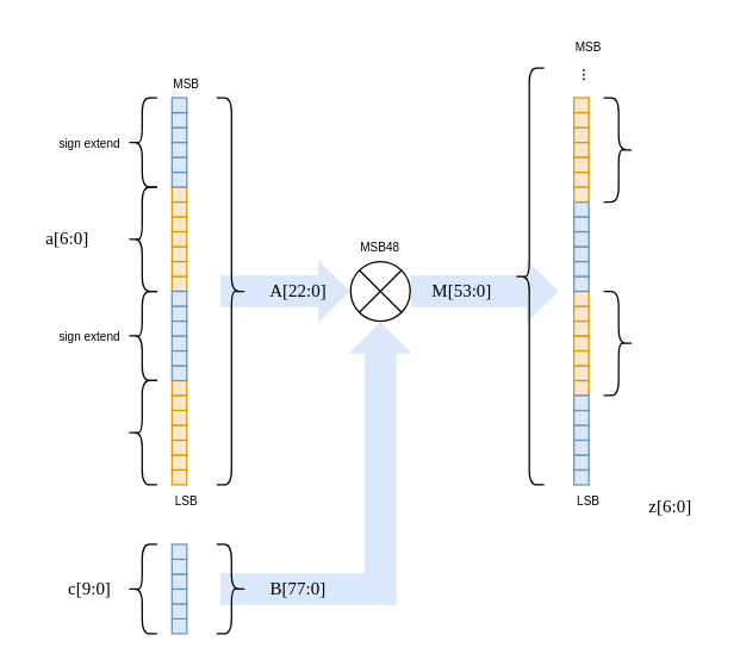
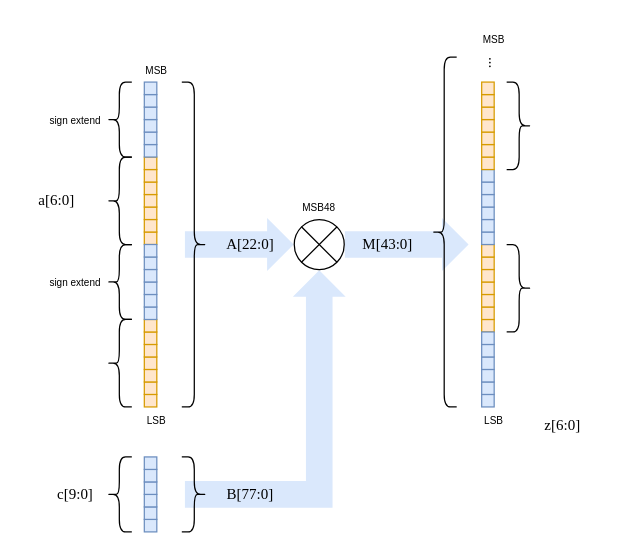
  <mxCell id="0" />
  <mxCell id="1" parent="0" />
  <mxCell id="2" value="" style="shape=flexArrow;endArrow=classic;html=1;rounded=0;fillColor=#dae8fc;strokeColor=none;width=21.277;endSize=6.745;" edge="1" parent="1"><mxGeometry width="50" height="50" relative="1" as="geometry"><mxPoint x="275" y="195" as="sourcePoint" /><mxPoint x="375" y="195" as="targetPoint" /></mxGeometry></mxCell>
  <mxCell id="3" value="" style="shape=flexArrow;endArrow=classic;html=1;rounded=0;exitX=0.9;exitY=0.5;exitDx=0;exitDy=0;exitPerimeter=0;fillColor=#dae8fc;strokeColor=none;width=21.277;endSize=6.745;entryX=0.5;entryY=1;entryDx=0;entryDy=0;entryPerimeter=0;" edge="1" parent="1" source="52" target="5"><mxGeometry width="50" height="50" relative="1" as="geometry"><mxPoint x="187" y="375" as="sourcePoint" /><mxPoint x="275" y="375" as="targetPoint" /><Array as="points"><mxPoint x="255" y="395" /></Array></mxGeometry></mxCell>
  <mxCell id="4" value="" style="shape=flexArrow;endArrow=classic;html=1;rounded=0;exitX=0.9;exitY=0.5;exitDx=0;exitDy=0;exitPerimeter=0;fillColor=#dae8fc;strokeColor=none;width=21.277;endSize=6.745;" edge="1" parent="1" source="41" target="5"><mxGeometry width="50" height="50" relative="1" as="geometry"><mxPoint x="315" y="265" as="sourcePoint" /><mxPoint x="365" y="215" as="targetPoint" /></mxGeometry></mxCell>
  <mxCell id="5" value="" style="verticalLabelPosition=bottom;shadow=0;dashed=0;align=center;html=1;verticalAlign=top;shape=mxgraph.electrical.abstract.multiplier;" vertex="1" parent="1"><mxGeometry x="235" y="175" width="40" height="40" as="geometry" /></mxCell>
  <mxCell id="6" value="" style="rounded=0;whiteSpace=wrap;html=1;fillColor=#ffe6cc;strokeColor=#d79b00;" vertex="1" parent="1"><mxGeometry x="115" y="185" width="10" height="10" as="geometry" /></mxCell>
  <mxCell id="7" value="" style="rounded=0;whiteSpace=wrap;html=1;fillColor=#ffe6cc;strokeColor=#d79b00;" vertex="1" parent="1"><mxGeometry x="115" y="175" width="10" height="10" as="geometry" /></mxCell>
  <mxCell id="8" value="" style="rounded=0;whiteSpace=wrap;html=1;fillColor=#ffe6cc;strokeColor=#d79b00;" vertex="1" parent="1"><mxGeometry x="115" y="165" width="10" height="10" as="geometry" /></mxCell>
  <mxCell id="9" value="" style="rounded=0;whiteSpace=wrap;html=1;fillColor=#ffe6cc;strokeColor=#d79b00;" vertex="1" parent="1"><mxGeometry x="115" y="155" width="10" height="10" as="geometry" /></mxCell>
  <mxCell id="10" value="" style="rounded=0;whiteSpace=wrap;html=1;fillColor=#ffe6cc;strokeColor=#d79b00;" vertex="1" parent="1"><mxGeometry x="115" y="145" width="10" height="10" as="geometry" /></mxCell>
  <mxCell id="11" value="" style="rounded=0;whiteSpace=wrap;html=1;fillColor=#ffe6cc;strokeColor=#d79b00;" vertex="1" parent="1"><mxGeometry x="115" y="135" width="10" height="10" as="geometry" /></mxCell>
  <mxCell id="12" value="" style="rounded=0;whiteSpace=wrap;html=1;fillColor=#ffe6cc;strokeColor=#d79b00;" vertex="1" parent="1"><mxGeometry x="115" y="125" width="10" height="10" as="geometry" /></mxCell>
  <mxCell id="13" value="" style="rounded=0;whiteSpace=wrap;html=1;fillColor=#ffe6cc;strokeColor=#d79b00;" vertex="1" parent="1"><mxGeometry x="115" y="315" width="10" height="10" as="geometry" /></mxCell>
  <mxCell id="14" value="" style="rounded=0;whiteSpace=wrap;html=1;fillColor=#ffe6cc;strokeColor=#d79b00;" vertex="1" parent="1"><mxGeometry x="115" y="305" width="10" height="10" as="geometry" /></mxCell>
  <mxCell id="15" value="" style="rounded=0;whiteSpace=wrap;html=1;fillColor=#ffe6cc;strokeColor=#d79b00;" vertex="1" parent="1"><mxGeometry x="115" y="295" width="10" height="10" as="geometry" /></mxCell>
  <mxCell id="16" value="" style="rounded=0;whiteSpace=wrap;html=1;fillColor=#ffe6cc;strokeColor=#d79b00;" vertex="1" parent="1"><mxGeometry x="115" y="285" width="10" height="10" as="geometry" /></mxCell>
  <mxCell id="17" value="" style="rounded=0;whiteSpace=wrap;html=1;fillColor=#ffe6cc;strokeColor=#d79b00;" vertex="1" parent="1"><mxGeometry x="115" y="275" width="10" height="10" as="geometry" /></mxCell>
  <mxCell id="18" value="" style="rounded=0;whiteSpace=wrap;html=1;fillColor=#ffe6cc;strokeColor=#d79b00;" vertex="1" parent="1"><mxGeometry x="115" y="265" width="10" height="10" as="geometry" /></mxCell>
  <mxCell id="19" value="" style="rounded=0;whiteSpace=wrap;html=1;fillColor=#ffe6cc;strokeColor=#d79b00;" vertex="1" parent="1"><mxGeometry x="115" y="255" width="10" height="10" as="geometry" /></mxCell>
  <mxCell id="20" value="" style="rounded=0;whiteSpace=wrap;html=1;fillColor=#dae8fc;strokeColor=#6c8ebf;" vertex="1" parent="1"><mxGeometry x="115" y="245" width="10" height="10" as="geometry" /></mxCell>
  <mxCell id="21" value="" style="rounded=0;whiteSpace=wrap;html=1;fillColor=#dae8fc;strokeColor=#6c8ebf;" vertex="1" parent="1"><mxGeometry x="115" y="235" width="10" height="10" as="geometry" /></mxCell>
  <mxCell id="22" value="" style="rounded=0;whiteSpace=wrap;html=1;fillColor=#dae8fc;strokeColor=#6c8ebf;" vertex="1" parent="1"><mxGeometry x="115" y="225" width="10" height="10" as="geometry" /></mxCell>
  <mxCell id="23" value="" style="rounded=0;whiteSpace=wrap;html=1;fillColor=#dae8fc;strokeColor=#6c8ebf;" vertex="1" parent="1"><mxGeometry x="115" y="215" width="10" height="10" as="geometry" /></mxCell>
  <mxCell id="24" value="" style="rounded=0;whiteSpace=wrap;html=1;fillColor=#dae8fc;strokeColor=#6c8ebf;" vertex="1" parent="1"><mxGeometry x="115" y="205" width="10" height="10" as="geometry" /></mxCell>
  <mxCell id="25" value="" style="rounded=0;whiteSpace=wrap;html=1;fillColor=#dae8fc;strokeColor=#6c8ebf;" vertex="1" parent="1"><mxGeometry x="115" y="195" width="10" height="10" as="geometry" /></mxCell>
  <mxCell id="26" value="" style="rounded=0;whiteSpace=wrap;html=1;fillColor=#dae8fc;strokeColor=#6c8ebf;" vertex="1" parent="1"><mxGeometry x="115" y="115" width="10" height="10" as="geometry" /></mxCell>
  <mxCell id="27" value="" style="rounded=0;whiteSpace=wrap;html=1;fillColor=#dae8fc;strokeColor=#6c8ebf;" vertex="1" parent="1"><mxGeometry x="115" y="105" width="10" height="10" as="geometry" /></mxCell>
  <mxCell id="28" value="" style="rounded=0;whiteSpace=wrap;html=1;fillColor=#dae8fc;strokeColor=#6c8ebf;" vertex="1" parent="1"><mxGeometry x="115" y="95" width="10" height="10" as="geometry" /></mxCell>
  <mxCell id="29" value="" style="rounded=0;whiteSpace=wrap;html=1;fillColor=#dae8fc;strokeColor=#6c8ebf;" vertex="1" parent="1"><mxGeometry x="115" y="85" width="10" height="10" as="geometry" /></mxCell>
  <mxCell id="30" value="" style="rounded=0;whiteSpace=wrap;html=1;fillColor=#dae8fc;strokeColor=#6c8ebf;" vertex="1" parent="1"><mxGeometry x="115" y="75" width="10" height="10" as="geometry" /></mxCell>
  <mxCell id="31" value="" style="rounded=0;whiteSpace=wrap;html=1;fillColor=#dae8fc;strokeColor=#6c8ebf;" vertex="1" parent="1"><mxGeometry x="115" y="65" width="10" height="10" as="geometry" /></mxCell>
  <mxCell id="32" value="&lt;font face=&quot;Lucida Console&quot;&gt;a[6:0]&lt;/font&gt;" style="text;html=1;align=center;verticalAlign=middle;whiteSpace=wrap;rounded=0;" vertex="1" parent="1"><mxGeometry x="20" y="145" width="50" height="30" as="geometry" /></mxCell>
  <mxCell id="33" value="" style="shape=curlyBracket;whiteSpace=wrap;html=1;rounded=1;flipH=1;fontFamily=Courier New;direction=west;" vertex="1" parent="1"><mxGeometry x="85" y="255" width="20" height="70" as="geometry" /></mxCell>
  <mxCell id="34" value="" style="shape=curlyBracket;whiteSpace=wrap;html=1;rounded=1;flipH=1;fontFamily=Courier New;direction=west;" vertex="1" parent="1"><mxGeometry x="85" y="125" width="20" height="70" as="geometry" /></mxCell>
  <mxCell id="35" value="" style="shape=curlyBracket;whiteSpace=wrap;html=1;rounded=1;flipH=1;fontFamily=Courier New;direction=west;" vertex="1" parent="1"><mxGeometry x="85" y="195" width="20" height="60" as="geometry" /></mxCell>
  <mxCell id="36" value="&lt;font face=&quot;Helvetica&quot; style=&quot;font-size: 8px;&quot;&gt;sign extend&lt;/font&gt;" style="text;html=1;align=center;verticalAlign=middle;whiteSpace=wrap;rounded=0;" vertex="1" parent="1"><mxGeometry x="35" y="210" width="50" height="30" as="geometry" /></mxCell>
  <mxCell id="37" value="" style="shape=curlyBracket;whiteSpace=wrap;html=1;rounded=1;flipH=1;fontFamily=Courier New;direction=west;" vertex="1" parent="1"><mxGeometry x="85" y="65" width="20" height="60" as="geometry" /></mxCell>
  <mxCell id="38" value="&lt;font face=&quot;Helvetica&quot; style=&quot;font-size: 8px;&quot;&gt;sign extend&lt;/font&gt;" style="text;html=1;align=center;verticalAlign=middle;whiteSpace=wrap;rounded=0;" vertex="1" parent="1"><mxGeometry x="35" y="80" width="50" height="30" as="geometry" /></mxCell>
  <mxCell id="39" value="&lt;font face=&quot;Helvetica&quot; style=&quot;font-size: 8px;&quot;&gt;MSB&lt;/font&gt;" style="text;html=1;align=center;verticalAlign=middle;whiteSpace=wrap;rounded=0;" vertex="1" parent="1"><mxGeometry x="115" y="45" width="20" height="20" as="geometry" /></mxCell>
  <mxCell id="40" value="&lt;font face=&quot;Helvetica&quot; style=&quot;font-size: 8px;&quot;&gt;LSB&lt;/font&gt;" style="text;html=1;align=center;verticalAlign=middle;whiteSpace=wrap;rounded=0;" vertex="1" parent="1"><mxGeometry x="115" y="325" width="20" height="20" as="geometry" /></mxCell>
  <mxCell id="41" value="" style="shape=curlyBracket;whiteSpace=wrap;html=1;rounded=1;flipH=1;fontFamily=Courier New;" vertex="1" parent="1"><mxGeometry x="145" y="65" width="20" height="260" as="geometry" /></mxCell>
  <mxCell id="42" value="&lt;font face=&quot;Lucida Console&quot;&gt;A[22:0]&lt;/font&gt;" style="text;html=1;align=center;verticalAlign=middle;whiteSpace=wrap;rounded=0;" vertex="1" parent="1"><mxGeometry x="165" y="185" width="70" height="20" as="geometry" /></mxCell>
  <mxCell id="43" value="&lt;font face=&quot;Lucida Console&quot;&gt;B[77:0]&lt;/font&gt;" style="text;html=1;align=center;verticalAlign=middle;whiteSpace=wrap;rounded=0;" vertex="1" parent="1"><mxGeometry x="165" y="385" width="70" height="20" as="geometry" /></mxCell>
  <mxCell id="44" value="" style="rounded=0;whiteSpace=wrap;html=1;fillColor=#dae8fc;strokeColor=#6c8ebf;" vertex="1" parent="1"><mxGeometry x="115" y="415" width="10" height="10" as="geometry" /></mxCell>
  <mxCell id="45" value="" style="rounded=0;whiteSpace=wrap;html=1;fillColor=#dae8fc;strokeColor=#6c8ebf;" vertex="1" parent="1"><mxGeometry x="115" y="405" width="10" height="10" as="geometry" /></mxCell>
  <mxCell id="46" value="" style="rounded=0;whiteSpace=wrap;html=1;fillColor=#dae8fc;strokeColor=#6c8ebf;" vertex="1" parent="1"><mxGeometry x="115" y="395" width="10" height="10" as="geometry" /></mxCell>
  <mxCell id="47" value="" style="rounded=0;whiteSpace=wrap;html=1;fillColor=#dae8fc;strokeColor=#6c8ebf;" vertex="1" parent="1"><mxGeometry x="115" y="385" width="10" height="10" as="geometry" /></mxCell>
  <mxCell id="48" value="" style="rounded=0;whiteSpace=wrap;html=1;fillColor=#dae8fc;strokeColor=#6c8ebf;" vertex="1" parent="1"><mxGeometry x="115" y="375" width="10" height="10" as="geometry" /></mxCell>
  <mxCell id="49" value="" style="rounded=0;whiteSpace=wrap;html=1;fillColor=#dae8fc;strokeColor=#6c8ebf;" vertex="1" parent="1"><mxGeometry x="115" y="365" width="10" height="10" as="geometry" /></mxCell>
  <mxCell id="50" value="&lt;font face=&quot;Lucida Console&quot;&gt;c[9:0]&lt;/font&gt;" style="text;html=1;align=center;verticalAlign=middle;whiteSpace=wrap;rounded=0;" vertex="1" parent="1"><mxGeometry x="35" y="380" width="50" height="30" as="geometry" /></mxCell>
  <mxCell id="51" value="" style="shape=curlyBracket;whiteSpace=wrap;html=1;rounded=1;flipH=1;fontFamily=Courier New;direction=west;" vertex="1" parent="1"><mxGeometry x="85" y="365" width="20" height="60" as="geometry" /></mxCell>
  <mxCell id="52" value="" style="shape=curlyBracket;whiteSpace=wrap;html=1;rounded=1;flipH=1;fontFamily=Courier New;direction=east;" vertex="1" parent="1"><mxGeometry x="145" y="365" width="20" height="60" as="geometry" /></mxCell>
  <mxCell id="53" value="" style="rounded=0;whiteSpace=wrap;html=1;fillColor=#ffe6cc;strokeColor=#d79b00;" vertex="1" parent="1"><mxGeometry x="385" y="255" width="10" height="10" as="geometry" /></mxCell>
  <mxCell id="54" value="" style="rounded=0;whiteSpace=wrap;html=1;fillColor=#ffe6cc;strokeColor=#d79b00;" vertex="1" parent="1"><mxGeometry x="385" y="245" width="10" height="10" as="geometry" /></mxCell>
  <mxCell id="55" value="" style="rounded=0;whiteSpace=wrap;html=1;fillColor=#ffe6cc;strokeColor=#d79b00;" vertex="1" parent="1"><mxGeometry x="385" y="235" width="10" height="10" as="geometry" /></mxCell>
  <mxCell id="56" value="" style="rounded=0;whiteSpace=wrap;html=1;fillColor=#ffe6cc;strokeColor=#d79b00;" vertex="1" parent="1"><mxGeometry x="385" y="225" width="10" height="10" as="geometry" /></mxCell>
  <mxCell id="57" value="" style="rounded=0;whiteSpace=wrap;html=1;fillColor=#ffe6cc;strokeColor=#d79b00;" vertex="1" parent="1"><mxGeometry x="385" y="215" width="10" height="10" as="geometry" /></mxCell>
  <mxCell id="58" value="" style="rounded=0;whiteSpace=wrap;html=1;fillColor=#ffe6cc;strokeColor=#d79b00;" vertex="1" parent="1"><mxGeometry x="385" y="205" width="10" height="10" as="geometry" /></mxCell>
  <mxCell id="59" value="" style="rounded=0;whiteSpace=wrap;html=1;fillColor=#ffe6cc;strokeColor=#d79b00;" vertex="1" parent="1"><mxGeometry x="385" y="195" width="10" height="10" as="geometry" /></mxCell>
  <mxCell id="60" value="" style="rounded=0;whiteSpace=wrap;html=1;fillColor=#dae8fc;strokeColor=#6c8ebf;" vertex="1" parent="1"><mxGeometry x="385" y="315" width="10" height="10" as="geometry" /></mxCell>
  <mxCell id="61" value="" style="rounded=0;whiteSpace=wrap;html=1;fillColor=#dae8fc;strokeColor=#6c8ebf;" vertex="1" parent="1"><mxGeometry x="385" y="305" width="10" height="10" as="geometry" /></mxCell>
  <mxCell id="62" value="" style="rounded=0;whiteSpace=wrap;html=1;fillColor=#dae8fc;strokeColor=#6c8ebf;" vertex="1" parent="1"><mxGeometry x="385" y="295" width="10" height="10" as="geometry" /></mxCell>
  <mxCell id="63" value="" style="rounded=0;whiteSpace=wrap;html=1;fillColor=#dae8fc;strokeColor=#6c8ebf;" vertex="1" parent="1"><mxGeometry x="385" y="285" width="10" height="10" as="geometry" /></mxCell>
  <mxCell id="64" value="" style="rounded=0;whiteSpace=wrap;html=1;fillColor=#dae8fc;strokeColor=#6c8ebf;" vertex="1" parent="1"><mxGeometry x="385" y="275" width="10" height="10" as="geometry" /></mxCell>
  <mxCell id="65" value="" style="rounded=0;whiteSpace=wrap;html=1;fillColor=#dae8fc;strokeColor=#6c8ebf;" vertex="1" parent="1"><mxGeometry x="385" y="265" width="10" height="10" as="geometry" /></mxCell>
  <mxCell id="66" value="" style="rounded=0;whiteSpace=wrap;html=1;fillColor=#dae8fc;strokeColor=#6c8ebf;" vertex="1" parent="1"><mxGeometry x="385" y="185" width="10" height="10" as="geometry" /></mxCell>
  <mxCell id="67" value="" style="rounded=0;whiteSpace=wrap;html=1;fillColor=#dae8fc;strokeColor=#6c8ebf;" vertex="1" parent="1"><mxGeometry x="385" y="175" width="10" height="10" as="geometry" /></mxCell>
  <mxCell id="68" value="" style="rounded=0;whiteSpace=wrap;html=1;fillColor=#dae8fc;strokeColor=#6c8ebf;" vertex="1" parent="1"><mxGeometry x="385" y="165" width="10" height="10" as="geometry" /></mxCell>
  <mxCell id="69" value="" style="rounded=0;whiteSpace=wrap;html=1;fillColor=#dae8fc;strokeColor=#6c8ebf;" vertex="1" parent="1"><mxGeometry x="385" y="155" width="10" height="10" as="geometry" /></mxCell>
  <mxCell id="70" value="" style="rounded=0;whiteSpace=wrap;html=1;fillColor=#dae8fc;strokeColor=#6c8ebf;" vertex="1" parent="1"><mxGeometry x="385" y="145" width="10" height="10" as="geometry" /></mxCell>
  <mxCell id="71" value="" style="rounded=0;whiteSpace=wrap;html=1;fillColor=#dae8fc;strokeColor=#6c8ebf;" vertex="1" parent="1"><mxGeometry x="385" y="135" width="10" height="10" as="geometry" /></mxCell>
  <mxCell id="72" value="" style="rounded=0;whiteSpace=wrap;html=1;fillColor=#ffe6cc;strokeColor=#d79b00;" vertex="1" parent="1"><mxGeometry x="385" y="125" width="10" height="10" as="geometry" /></mxCell>
  <mxCell id="73" value="" style="rounded=0;whiteSpace=wrap;html=1;fillColor=#ffe6cc;strokeColor=#d79b00;" vertex="1" parent="1"><mxGeometry x="385" y="115" width="10" height="10" as="geometry" /></mxCell>
  <mxCell id="74" value="" style="rounded=0;whiteSpace=wrap;html=1;fillColor=#ffe6cc;strokeColor=#d79b00;" vertex="1" parent="1"><mxGeometry x="385" y="105" width="10" height="10" as="geometry" /></mxCell>
  <mxCell id="75" value="" style="rounded=0;whiteSpace=wrap;html=1;fillColor=#ffe6cc;strokeColor=#d79b00;" vertex="1" parent="1"><mxGeometry x="385" y="95" width="10" height="10" as="geometry" /></mxCell>
  <mxCell id="76" value="" style="rounded=0;whiteSpace=wrap;html=1;fillColor=#ffe6cc;strokeColor=#d79b00;" vertex="1" parent="1"><mxGeometry x="385" y="85" width="10" height="10" as="geometry" /></mxCell>
  <mxCell id="77" value="" style="rounded=0;whiteSpace=wrap;html=1;fillColor=#ffe6cc;strokeColor=#d79b00;" vertex="1" parent="1"><mxGeometry x="385" y="75" width="10" height="10" as="geometry" /></mxCell>
  <mxCell id="78" value="" style="rounded=0;whiteSpace=wrap;html=1;fillColor=#ffe6cc;strokeColor=#d79b00;" vertex="1" parent="1"><mxGeometry x="385" y="65" width="10" height="10" as="geometry" /></mxCell>
- <mxCell id="79" value="&lt;font face=&quot;Lucida Console&quot;&gt;M[53:0]&lt;/font&gt;" style="text;html=1;align=center;verticalAlign=middle;whiteSpace=wrap;rounded=0;" vertex="1" parent="1"><mxGeometry x="275" y="185" width="70" height="20" as="geometry" /></mxCell>
+ <mxCell id="79" value="&lt;font face=&quot;Lucida Console&quot;&gt;M[43:0]&lt;/font&gt;" style="text;html=1;align=center;verticalAlign=middle;whiteSpace=wrap;rounded=0;" vertex="1" parent="1"><mxGeometry x="275" y="185" width="70" height="20" as="geometry" /></mxCell>
  <mxCell id="80" value="" style="shape=curlyBracket;whiteSpace=wrap;html=1;rounded=1;flipH=1;fontFamily=Courier New;direction=west;" vertex="1" parent="1"><mxGeometry x="345" y="45" width="20" height="280" as="geometry" /></mxCell>
  <mxCell id="81" value="&lt;font face=&quot;Lucida Console&quot;&gt;...&lt;/font&gt;" style="text;html=1;align=center;verticalAlign=middle;whiteSpace=wrap;rounded=0;rotation=90;" vertex="1" parent="1"><mxGeometry x="380" y="40" width="30" height="20" as="geometry" /></mxCell>
  <mxCell id="82" value="&lt;font face=&quot;Helvetica&quot; style=&quot;font-size: 8px;&quot;&gt;LSB&lt;/font&gt;" style="text;html=1;align=center;verticalAlign=middle;whiteSpace=wrap;rounded=0;" vertex="1" parent="1"><mxGeometry x="385" y="325" width="20" height="20" as="geometry" /></mxCell>
  <mxCell id="83" value="&lt;font face=&quot;Helvetica&quot; style=&quot;font-size: 8px;&quot;&gt;MSB&lt;/font&gt;" style="text;html=1;align=center;verticalAlign=middle;whiteSpace=wrap;rounded=0;" vertex="1" parent="1"><mxGeometry x="385" y="20" width="20" height="20" as="geometry" /></mxCell>
  <mxCell id="84" value="" style="shape=curlyBracket;whiteSpace=wrap;html=1;rounded=1;flipH=1;fontFamily=Courier New;direction=east;" vertex="1" parent="1"><mxGeometry x="405" y="65" width="20" height="70" as="geometry" /></mxCell>
  <mxCell id="85" value="" style="shape=curlyBracket;whiteSpace=wrap;html=1;rounded=1;flipH=1;fontFamily=Courier New;direction=east;" vertex="1" parent="1"><mxGeometry x="405" y="195" width="20" height="70" as="geometry" /></mxCell>
  <mxCell id="86" value="&lt;font face=&quot;Lucida Console&quot;&gt;z[6:0]&lt;/font&gt;" style="text;html=1;align=center;verticalAlign=middle;whiteSpace=wrap;rounded=0;" vertex="1" parent="1"><mxGeometry x="425" y="325" width="50" height="30" as="geometry" /></mxCell>
  <mxCell id="87" value="&lt;font face=&quot;Helvetica&quot; style=&quot;font-size: 8px;&quot;&gt;MSB48&lt;/font&gt;" style="text;html=1;align=center;verticalAlign=middle;whiteSpace=wrap;rounded=0;" vertex="1" parent="1"><mxGeometry x="235" y="155" width="40" height="20" as="geometry" /></mxCell>
